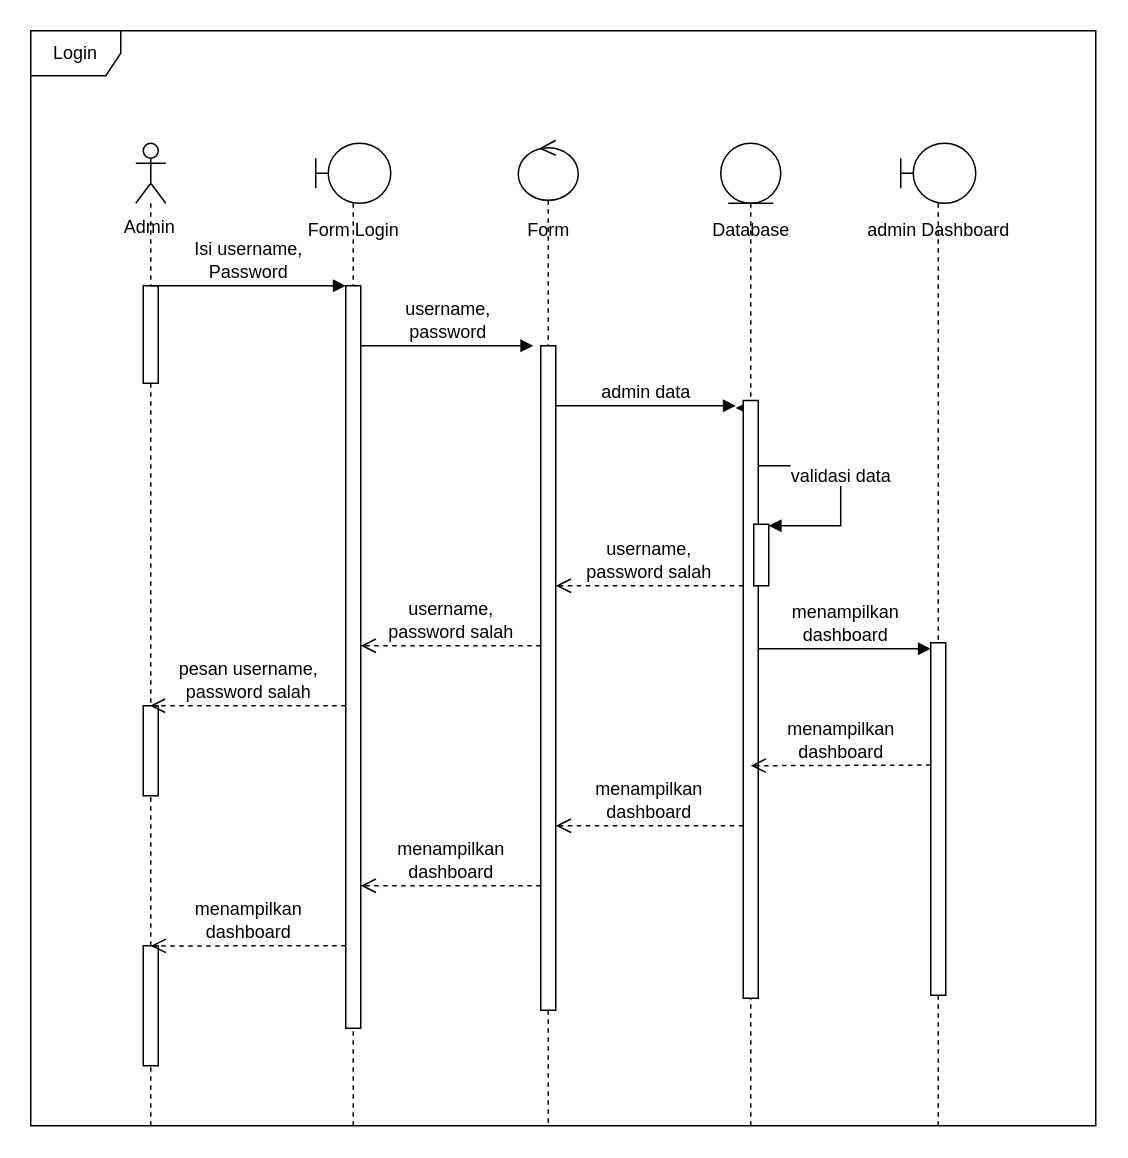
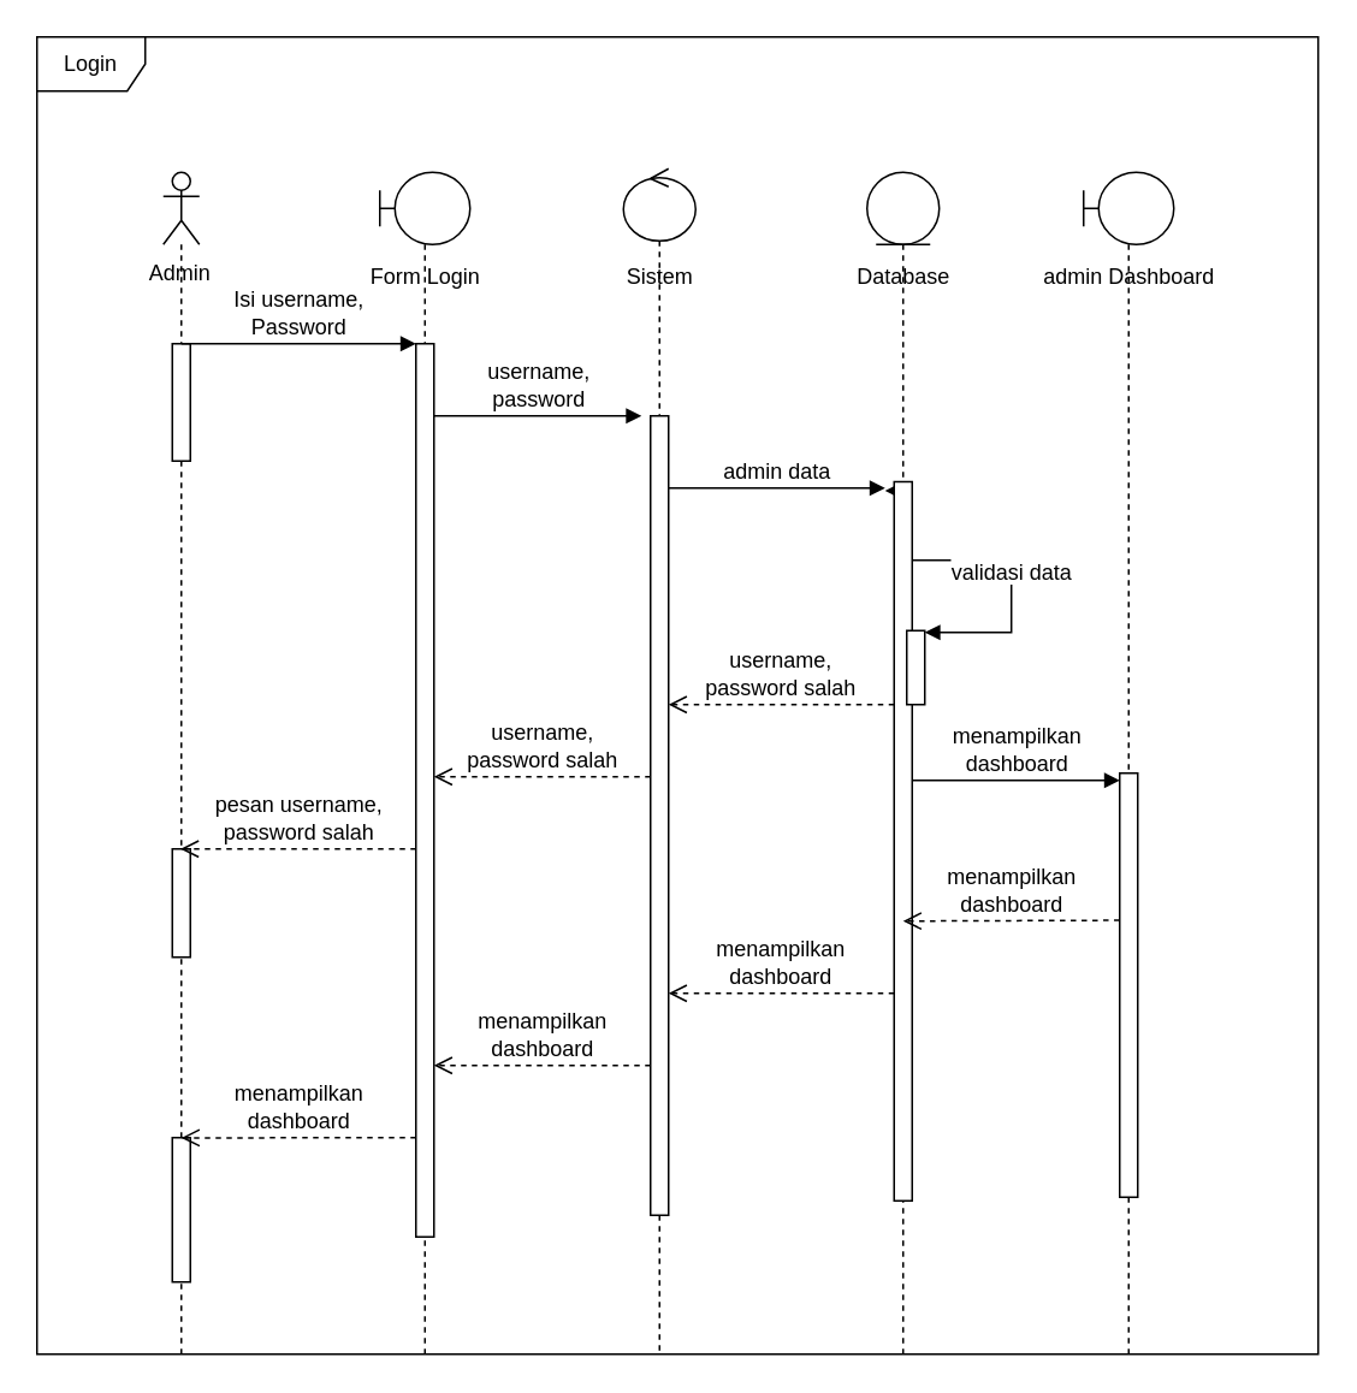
  <mxCell id="0" />
  <mxCell id="1" parent="0" />
  <mxCell id="2" value="Login" style="shape=umlFrame;whiteSpace=wrap;html=1;pointerEvents=0;" vertex="1" parent="1"><mxGeometry x="20" y="20" width="710" height="730" as="geometry" /></mxCell>
  <mxCell id="3" value="" style="shape=umlLifeline;perimeter=lifelinePerimeter;whiteSpace=wrap;html=1;container=1;dropTarget=0;collapsible=0;recursiveResize=0;outlineConnect=0;portConstraint=eastwest;newEdgeStyle={&quot;curved&quot;:0,&quot;rounded&quot;:0};participant=umlActor;strokeColor=default;align=center;verticalAlign=middle;fontFamily=Helvetica;fontSize=12;fontColor=default;fillColor=default;" vertex="1" parent="1"><mxGeometry x="90" y="95" width="20" height="655" as="geometry" /></mxCell>
  <mxCell id="4" value="" style="html=1;points=[[0,0,0,0,5],[0,1,0,0,-5],[1,0,0,0,5],[1,1,0,0,-5]];perimeter=orthogonalPerimeter;outlineConnect=0;targetShapes=umlLifeline;portConstraint=eastwest;newEdgeStyle={&quot;curved&quot;:0,&quot;rounded&quot;:0};strokeColor=default;align=center;verticalAlign=middle;fontFamily=Helvetica;fontSize=12;fontColor=default;fillColor=default;" vertex="1" parent="3"><mxGeometry x="5" y="95" width="10" height="65" as="geometry" /></mxCell>
  <mxCell id="5" value="" style="html=1;points=[[0,0,0,0,5],[0,1,0,0,-5],[1,0,0,0,5],[1,1,0,0,-5]];perimeter=orthogonalPerimeter;outlineConnect=0;targetShapes=umlLifeline;portConstraint=eastwest;newEdgeStyle={&quot;curved&quot;:0,&quot;rounded&quot;:0};strokeColor=default;align=center;verticalAlign=middle;fontFamily=Helvetica;fontSize=12;fontColor=default;fillColor=default;" vertex="1" parent="3"><mxGeometry x="5" y="375" width="10" height="60" as="geometry" /></mxCell>
  <mxCell id="6" value="" style="html=1;points=[[0,0,0,0,5],[0,1,0,0,-5],[1,0,0,0,5],[1,1,0,0,-5]];perimeter=orthogonalPerimeter;outlineConnect=0;targetShapes=umlLifeline;portConstraint=eastwest;newEdgeStyle={&quot;curved&quot;:0,&quot;rounded&quot;:0};strokeColor=default;align=center;verticalAlign=middle;fontFamily=Helvetica;fontSize=12;fontColor=default;fillColor=default;" vertex="1" parent="3"><mxGeometry x="5" y="535" width="10" height="80" as="geometry" /></mxCell>
  <mxCell id="7" value="Admin" style="text;html=1;align=center;verticalAlign=middle;resizable=0;points=[];autosize=1;strokeColor=none;fillColor=none;fontFamily=Helvetica;fontSize=12;fontColor=default;" vertex="1" parent="1"><mxGeometry x="69" y="136" width="60" height="30" as="geometry" /></mxCell>
  <mxCell id="8" value="" style="shape=umlLifeline;perimeter=lifelinePerimeter;whiteSpace=wrap;html=1;container=1;dropTarget=0;collapsible=0;recursiveResize=0;outlineConnect=0;portConstraint=eastwest;newEdgeStyle={&quot;curved&quot;:0,&quot;rounded&quot;:0};participant=umlBoundary;strokeColor=default;align=center;verticalAlign=middle;fontFamily=Helvetica;fontSize=12;fontColor=default;fillColor=default;" vertex="1" parent="1"><mxGeometry x="210" y="95" width="50" height="655" as="geometry" /></mxCell>
  <mxCell id="9" value="" style="html=1;points=[[0,0,0,0,5],[0,1,0,0,-5],[1,0,0,0,5],[1,1,0,0,-5]];perimeter=orthogonalPerimeter;outlineConnect=0;targetShapes=umlLifeline;portConstraint=eastwest;newEdgeStyle={&quot;curved&quot;:0,&quot;rounded&quot;:0};strokeColor=default;align=center;verticalAlign=middle;fontFamily=Helvetica;fontSize=12;fontColor=default;fillColor=default;" vertex="1" parent="8"><mxGeometry x="20" y="95" width="10" height="495" as="geometry" /></mxCell>
  <mxCell id="10" value="Form Login" style="text;html=1;align=center;verticalAlign=middle;resizable=0;points=[];autosize=1;strokeColor=none;fillColor=none;fontFamily=Helvetica;fontSize=12;fontColor=default;" vertex="1" parent="1"><mxGeometry x="195" y="138" width="80" height="30" as="geometry" /></mxCell>
  <mxCell id="11" value="" style="shape=umlLifeline;perimeter=lifelinePerimeter;whiteSpace=wrap;html=1;container=1;dropTarget=0;collapsible=0;recursiveResize=0;outlineConnect=0;portConstraint=eastwest;newEdgeStyle={&quot;curved&quot;:0,&quot;rounded&quot;:0};participant=umlBoundary;strokeColor=default;align=center;verticalAlign=middle;fontFamily=Helvetica;fontSize=12;fontColor=default;fillColor=default;" vertex="1" parent="1"><mxGeometry x="600" y="95" width="50" height="655" as="geometry" /></mxCell>
  <mxCell id="12" value="" style="html=1;points=[[0,0,0,0,5],[0,1,0,0,-5],[1,0,0,0,5],[1,1,0,0,-5]];perimeter=orthogonalPerimeter;outlineConnect=0;targetShapes=umlLifeline;portConstraint=eastwest;newEdgeStyle={&quot;curved&quot;:0,&quot;rounded&quot;:0};strokeColor=default;align=center;verticalAlign=middle;fontFamily=Helvetica;fontSize=12;fontColor=default;fillColor=default;" vertex="1" parent="11"><mxGeometry x="20" y="333" width="10" height="235" as="geometry" /></mxCell>
  <mxCell id="13" value="Database" style="text;html=1;align=center;verticalAlign=middle;resizable=0;points=[];autosize=1;strokeColor=none;fillColor=none;fontFamily=Helvetica;fontSize=12;fontColor=default;" vertex="1" parent="1"><mxGeometry x="465" y="138" width="70" height="30" as="geometry" /></mxCell>
  <mxCell id="14" value="" style="shape=umlLifeline;perimeter=lifelinePerimeter;whiteSpace=wrap;html=1;container=1;dropTarget=0;collapsible=0;recursiveResize=0;outlineConnect=0;portConstraint=eastwest;newEdgeStyle={&quot;curved&quot;:0,&quot;rounded&quot;:0};participant=umlControl;strokeColor=default;align=center;verticalAlign=middle;fontFamily=Helvetica;fontSize=12;fontColor=default;fillColor=default;" vertex="1" parent="1"><mxGeometry x="345" y="93" width="40" height="657" as="geometry" /></mxCell>
  <mxCell id="15" value="" style="html=1;points=[[0,0,0,0,5],[0,1,0,0,-5],[1,0,0,0,5],[1,1,0,0,-5]];perimeter=orthogonalPerimeter;outlineConnect=0;targetShapes=umlLifeline;portConstraint=eastwest;newEdgeStyle={&quot;curved&quot;:0,&quot;rounded&quot;:0};strokeColor=default;align=center;verticalAlign=middle;fontFamily=Helvetica;fontSize=12;fontColor=default;fillColor=default;" vertex="1" parent="14"><mxGeometry x="15" y="137" width="10" height="443" as="geometry" /></mxCell>
- <mxCell id="16" value="Form" style="text;html=1;align=center;verticalAlign=middle;resizable=0;points=[];autosize=1;strokeColor=none;fillColor=none;fontFamily=Helvetica;fontSize=12;fontColor=default;" vertex="1" parent="1"><mxGeometry x="335" y="138" width="60" height="30" as="geometry" /></mxCell>
+ <mxCell id="16" value="Sistem" style="text;html=1;align=center;verticalAlign=middle;resizable=0;points=[];autosize=1;strokeColor=none;fillColor=none;fontFamily=Helvetica;fontSize=12;fontColor=default;" vertex="1" parent="1"><mxGeometry x="335" y="138" width="60" height="30" as="geometry" /></mxCell>
  <mxCell id="17" value="" style="shape=umlLifeline;perimeter=lifelinePerimeter;whiteSpace=wrap;html=1;container=1;dropTarget=0;collapsible=0;recursiveResize=0;outlineConnect=0;portConstraint=eastwest;newEdgeStyle={&quot;curved&quot;:0,&quot;rounded&quot;:0};participant=umlEntity;strokeColor=default;align=center;verticalAlign=middle;fontFamily=Helvetica;fontSize=12;fontColor=default;fillColor=default;" vertex="1" parent="1"><mxGeometry x="480" y="95" width="40" height="655" as="geometry" /></mxCell>
  <mxCell id="18" style="edgeStyle=orthogonalEdgeStyle;rounded=0;orthogonalLoop=1;jettySize=auto;html=1;curved=0;exitX=0;exitY=0;exitDx=0;exitDy=5;exitPerimeter=0;fontFamily=Helvetica;fontSize=12;fontColor=default;" edge="1" parent="17" source="19"><mxGeometry relative="1" as="geometry"><mxPoint x="10" y="177" as="targetPoint" /></mxGeometry></mxCell>
  <mxCell id="19" value="" style="html=1;points=[[0,0,0,0,5],[0,1,0,0,-5],[1,0,0,0,5],[1,1,0,0,-5]];perimeter=orthogonalPerimeter;outlineConnect=0;targetShapes=umlLifeline;portConstraint=eastwest;newEdgeStyle={&quot;curved&quot;:0,&quot;rounded&quot;:0};strokeColor=default;align=center;verticalAlign=middle;fontFamily=Helvetica;fontSize=12;fontColor=default;fillColor=default;" vertex="1" parent="17"><mxGeometry x="15" y="171.5" width="10" height="398.5" as="geometry" /></mxCell>
  <mxCell id="20" value="validasi data" style="html=1;verticalAlign=bottom;endArrow=block;curved=0;rounded=0;fontFamily=Helvetica;fontSize=12;fontColor=default;" edge="1" parent="17" source="19" target="21"><mxGeometry width="80" relative="1" as="geometry"><mxPoint x="30" y="215" as="sourcePoint" /><mxPoint x="40" y="255" as="targetPoint" /><Array as="points"><mxPoint x="79.98" y="215" /><mxPoint x="79.98" y="255" /></Array></mxGeometry></mxCell>
  <mxCell id="21" value="" style="html=1;points=[[0,0,0,0,5],[0,1,0,0,-5],[1,0,0,0,5],[1,1,0,0,-5]];perimeter=orthogonalPerimeter;outlineConnect=0;targetShapes=umlLifeline;portConstraint=eastwest;newEdgeStyle={&quot;curved&quot;:0,&quot;rounded&quot;:0};strokeColor=default;align=center;verticalAlign=middle;fontFamily=Helvetica;fontSize=12;fontColor=default;fillColor=default;" vertex="1" parent="17"><mxGeometry x="22" y="254" width="10" height="41" as="geometry" /></mxCell>
  <mxCell id="22" value="admin Dashboard" style="text;html=1;align=center;verticalAlign=middle;resizable=0;points=[];autosize=1;strokeColor=none;fillColor=none;fontFamily=Helvetica;fontSize=12;fontColor=default;" vertex="1" parent="1"><mxGeometry x="565" y="138" width="120" height="30" as="geometry" /></mxCell>
  <mxCell id="23" value="Isi username,&lt;div&gt;Password&lt;/div&gt;" style="html=1;verticalAlign=bottom;endArrow=block;curved=0;rounded=0;fontFamily=Helvetica;fontSize=12;fontColor=default;" edge="1" parent="1"><mxGeometry width="80" relative="1" as="geometry"><mxPoint x="100" y="190" as="sourcePoint" /><mxPoint x="230" y="190" as="targetPoint" /></mxGeometry></mxCell>
  <mxCell id="24" value="username,&lt;div&gt;password&lt;/div&gt;" style="html=1;verticalAlign=bottom;endArrow=block;curved=0;rounded=0;fontFamily=Helvetica;fontSize=12;fontColor=default;" edge="1" parent="1" source="9"><mxGeometry width="80" relative="1" as="geometry"><mxPoint x="250" y="230" as="sourcePoint" /><mxPoint x="355" y="230" as="targetPoint" /></mxGeometry></mxCell>
  <mxCell id="25" value="admin data" style="html=1;verticalAlign=bottom;endArrow=block;curved=0;rounded=0;fontFamily=Helvetica;fontSize=12;fontColor=default;" edge="1" parent="1"><mxGeometry width="80" relative="1" as="geometry"><mxPoint x="370" y="270" as="sourcePoint" /><mxPoint x="490" y="270" as="targetPoint" /></mxGeometry></mxCell>
  <mxCell id="26" value="username,&lt;div&gt;password salah&lt;/div&gt;" style="html=1;verticalAlign=bottom;endArrow=open;dashed=1;endSize=8;curved=0;rounded=0;fontFamily=Helvetica;fontSize=12;fontColor=default;" edge="1" parent="1"><mxGeometry relative="1" as="geometry"><mxPoint x="495" y="390" as="sourcePoint" /><mxPoint x="370" y="390" as="targetPoint" /></mxGeometry></mxCell>
  <mxCell id="27" value="username,&lt;div&gt;password salah&lt;/div&gt;" style="html=1;verticalAlign=bottom;endArrow=open;dashed=1;endSize=8;curved=0;rounded=0;fontFamily=Helvetica;fontSize=12;fontColor=default;" edge="1" parent="1"><mxGeometry relative="1" as="geometry"><mxPoint x="360" y="430" as="sourcePoint" /><mxPoint x="240" y="430" as="targetPoint" /><mxPoint as="offset" /></mxGeometry></mxCell>
  <mxCell id="28" value="pesan username,&lt;div&gt;password salah&lt;/div&gt;" style="html=1;verticalAlign=bottom;endArrow=open;dashed=1;endSize=8;curved=0;rounded=0;fontFamily=Helvetica;fontSize=12;fontColor=default;" edge="1" parent="1" target="3"><mxGeometry relative="1" as="geometry"><mxPoint x="230" y="470" as="sourcePoint" /><mxPoint x="150" y="470" as="targetPoint" /></mxGeometry></mxCell>
  <mxCell id="29" value="menampilkan&lt;div&gt;dashboard&lt;/div&gt;" style="html=1;verticalAlign=bottom;endArrow=block;curved=0;rounded=0;fontFamily=Helvetica;fontSize=12;fontColor=default;" edge="1" parent="1"><mxGeometry width="80" relative="1" as="geometry"><mxPoint x="505" y="432" as="sourcePoint" /><mxPoint x="620" y="432" as="targetPoint" /></mxGeometry></mxCell>
  <mxCell id="30" value="menampilkan&lt;div&gt;dashboard&lt;/div&gt;" style="html=1;verticalAlign=bottom;endArrow=open;dashed=1;endSize=8;curved=0;rounded=0;fontFamily=Helvetica;fontSize=12;fontColor=default;exitX=-0.014;exitY=0.347;exitDx=0;exitDy=0;exitPerimeter=0;entryX=0.5;entryY=0.611;entryDx=0;entryDy=0;entryPerimeter=0;" edge="1" parent="1" source="12" target="19"><mxGeometry relative="1" as="geometry"><mxPoint x="615" y="510" as="sourcePoint" /><mxPoint x="510" y="510" as="targetPoint" /></mxGeometry></mxCell>
  <mxCell id="31" value="menampilkan&lt;div&gt;dashboard&lt;/div&gt;" style="html=1;verticalAlign=bottom;endArrow=open;dashed=1;endSize=8;curved=0;rounded=0;fontFamily=Helvetica;fontSize=12;fontColor=default;entryX=0.5;entryY=0.611;entryDx=0;entryDy=0;entryPerimeter=0;" edge="1" parent="1" source="19"><mxGeometry relative="1" as="geometry"><mxPoint x="490" y="550" as="sourcePoint" /><mxPoint x="370" y="550" as="targetPoint" /></mxGeometry></mxCell>
  <mxCell id="32" value="menampilkan&lt;div&gt;dashboard&lt;/div&gt;" style="html=1;verticalAlign=bottom;endArrow=open;dashed=1;endSize=8;curved=0;rounded=0;fontFamily=Helvetica;fontSize=12;fontColor=default;exitX=-0.014;exitY=0.347;exitDx=0;exitDy=0;exitPerimeter=0;entryX=0.5;entryY=0.611;entryDx=0;entryDy=0;entryPerimeter=0;" edge="1" parent="1"><mxGeometry relative="1" as="geometry"><mxPoint x="360" y="590" as="sourcePoint" /><mxPoint x="240" y="590" as="targetPoint" /></mxGeometry></mxCell>
  <mxCell id="33" value="menampilkan&lt;div&gt;dashboard&lt;/div&gt;" style="html=1;verticalAlign=bottom;endArrow=open;dashed=1;endSize=8;curved=0;rounded=0;fontFamily=Helvetica;fontSize=12;fontColor=default;exitX=-0.014;exitY=0.347;exitDx=0;exitDy=0;exitPerimeter=0;entryX=0.5;entryY=0.817;entryDx=0;entryDy=0;entryPerimeter=0;" edge="1" parent="1" target="3"><mxGeometry relative="1" as="geometry"><mxPoint x="230" y="630" as="sourcePoint" /><mxPoint x="110" y="630" as="targetPoint" /></mxGeometry></mxCell>
